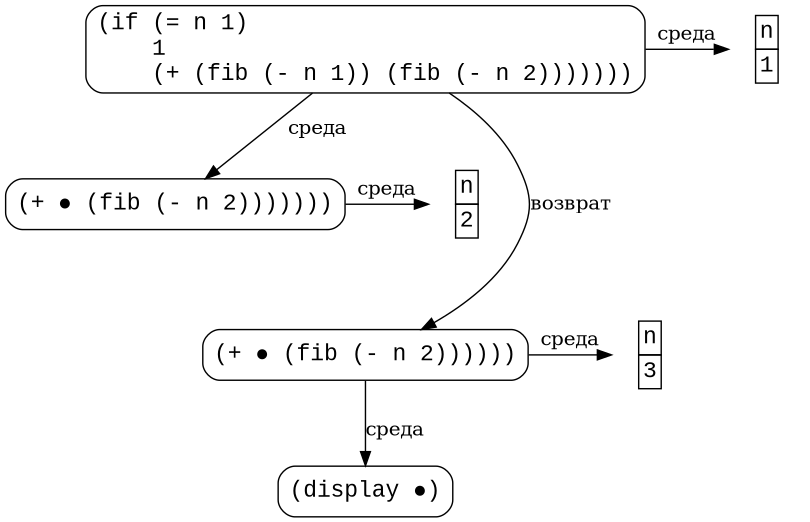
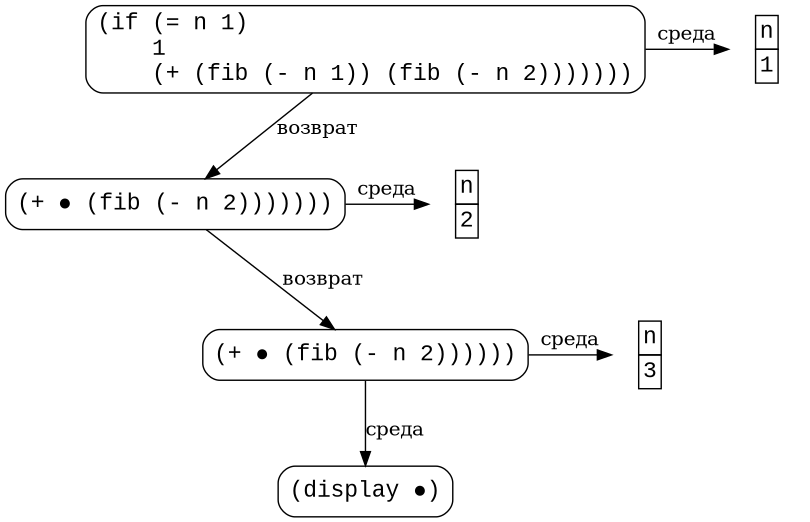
  digraph {
    fontname="Courier New"
    node [fontname="Courier New" fontsize=16 shape=rect style=rounded]
    n1 [label="(if (= n 1)                            \n    1                                  \n    (+ (fib (- n 1)) (fib (- n 2)))))))\n"]
    n2 [label=<       <table border="0" cellborder="1" cellspacing="0">       <tr><td>n</td></tr>       <tr><td>1</td></tr>       </table>     > shape=none]
    n3 [label="(+ ● (fib (- n 2)))))))\n"]
    n4 [label=<       <table border="0" cellborder="1" cellspacing="0">       <tr><td>n</td></tr>       <tr><td>2</td></tr>       </table>     > shape=none]
    n5 [label="(+ ● (fib (- n 2))))))\n"]
    n6 [label=<       <table border="0" cellborder="1" cellspacing="0">       <tr><td>n</td></tr>       <tr><td>3</td></tr>       </table>     > shape=none]
    n7 [label="(display ●)"]
    subgraph sub_1 {
      rank=same
      n1
      n2
    }
    subgraph sub_2 {
      rank=same
      n3
      n4
    }
    subgraph sub_3 {
      rank=same
      n5
      n6
    }
    n1 -> n2 [label="среда"]
-   n1 -> n3 [label="среда"]
+   n1 -> n3 [label="возврат"]
    n3 -> n4 [label="среда"]
-   n1 -> n5 [label="возврат"]
+   n3 -> n5 [label="возврат"]
    n5 -> n6 [label="среда"]
    n5 -> n7 [label="среда"]
  }
